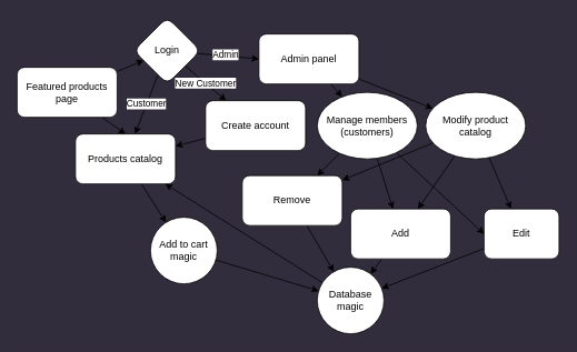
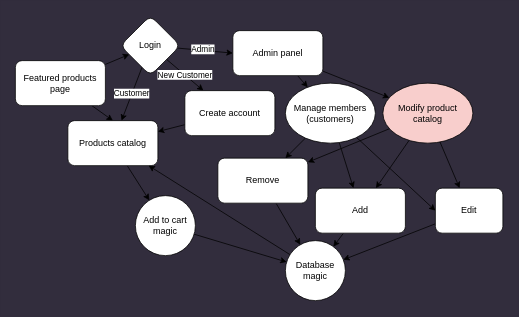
  <mxCell id="0" />
  <mxCell id="1" parent="0" />
  <mxCell id="2" style="edgeStyle=none;html=1;entryX=0.5;entryY=0;entryDx=0;entryDy=0;rounded=1;" parent="1" source="4" target="6" edge="1"><mxGeometry relative="1" as="geometry" /></mxCell>
  <mxCell id="3" style="edgeStyle=none;html=1;rounded=1;" parent="1" source="4" target="11" edge="1"><mxGeometry relative="1" as="geometry" /></mxCell>
  <mxCell id="4" value="Featured products page" style="rounded=1;whiteSpace=wrap;html=1;" parent="1" vertex="1"><mxGeometry x="20" y="80" width="120" height="60" as="geometry" /></mxCell>
  <mxCell id="5" style="edgeStyle=none;html=1;rounded=1;" parent="1" source="6" target="32" edge="1"><mxGeometry relative="1" as="geometry" /></mxCell>
  <mxCell id="6" value="Products catalog" style="whiteSpace=wrap;html=1;rounded=1;" parent="1" vertex="1"><mxGeometry x="90" y="160" width="120" height="60" as="geometry" /></mxCell>
  <mxCell id="7" value="Customer" style="edgeStyle=none;html=1;rounded=1;" parent="1" source="11" target="6" edge="1"><mxGeometry relative="1" as="geometry" /></mxCell>
  <mxCell id="8" style="edgeStyle=none;html=1;entryX=0;entryY=0.5;entryDx=0;entryDy=0;rounded=1;" parent="1" source="11" target="14" edge="1"><mxGeometry relative="1" as="geometry" /></mxCell>
  <mxCell id="9" value="Admin" style="edgeLabel;html=1;align=center;verticalAlign=middle;resizable=0;points=[];rounded=1;" parent="8" vertex="1" connectable="0"><mxGeometry x="-0.097" y="2" relative="1" as="geometry"><mxPoint as="offset" /></mxGeometry></mxCell>
  <mxCell id="10" value="New Customer" style="edgeStyle=none;rounded=1;html=1;" parent="1" source="11" target="34" edge="1"><mxGeometry relative="1" as="geometry" /></mxCell>
  <mxCell id="11" value="Login" style="rhombus;whiteSpace=wrap;html=1;rounded=1;" parent="1" vertex="1"><mxGeometry x="160" y="20" width="80" height="80" as="geometry" /></mxCell>
  <mxCell id="12" style="edgeStyle=none;html=1;rounded=1;" parent="1" source="14" target="23" edge="1"><mxGeometry relative="1" as="geometry"><mxPoint x="540" y="20" as="targetPoint" /></mxGeometry></mxCell>
  <mxCell id="13" style="edgeStyle=none;html=1;rounded=1;" parent="1" source="14" edge="1" target="30"><mxGeometry relative="1" as="geometry"><mxPoint x="406" y="90" as="targetPoint" /></mxGeometry></mxCell>
  <mxCell id="14" value="Admin panel" style="rounded=1;whiteSpace=wrap;html=1;" parent="1" vertex="1"><mxGeometry x="310" y="40" width="120" height="60" as="geometry" /></mxCell>
  <mxCell id="15" style="edgeStyle=none;html=1;rounded=1;" parent="1" source="23" target="20" edge="1"><mxGeometry relative="1" as="geometry"><mxPoint x="720" y="130" as="sourcePoint" /><mxPoint x="780" y="210" as="targetPoint" /></mxGeometry></mxCell>
  <mxCell id="16" style="edgeStyle=none;html=1;rounded=1;" parent="1" source="30" target="20" edge="1"><mxGeometry relative="1" as="geometry"><mxPoint x="466" y="81.449" as="sourcePoint" /></mxGeometry></mxCell>
  <mxCell id="17" style="edgeStyle=none;html=1;entryX=0;entryY=0.5;entryDx=0;entryDy=0;rounded=1;" parent="1" source="30" target="27" edge="1"><mxGeometry relative="1" as="geometry"><mxPoint x="466" y="106.087" as="sourcePoint" /></mxGeometry></mxCell>
  <mxCell id="18" style="edgeStyle=none;html=1;rounded=1;" parent="1" source="30" target="25" edge="1"><mxGeometry relative="1" as="geometry"><mxPoint x="438.333" y="110" as="sourcePoint" /></mxGeometry></mxCell>
  <mxCell id="19" style="edgeStyle=none;html=1;rounded=1;" parent="1" source="20" target="29" edge="1"><mxGeometry relative="1" as="geometry" /></mxCell>
  <mxCell id="20" value="Add" style="rounded=1;whiteSpace=wrap;html=1;" parent="1" vertex="1"><mxGeometry x="420" y="250" width="120" height="60" as="geometry" /></mxCell>
  <mxCell id="21" style="edgeStyle=none;html=1;rounded=1;" parent="1" source="23" target="25" edge="1"><mxGeometry relative="1" as="geometry"><mxPoint x="660" y="170" as="sourcePoint" /></mxGeometry></mxCell>
  <mxCell id="22" style="edgeStyle=none;html=1;rounded=1;" parent="1" source="23" target="27" edge="1"><mxGeometry relative="1" as="geometry"><mxPoint x="702.426" y="158.284" as="sourcePoint" /><Array as="points" /></mxGeometry></mxCell>
- <mxCell id="23" value="Modify product catalog" style="ellipse;whiteSpace=wrap;html=1;rounded=1;" parent="1" vertex="1"><mxGeometry x="510" y="110" width="120" height="80" as="geometry" /></mxCell>
+ <mxCell id="23" value="Modify product catalog" style="ellipse;whiteSpace=wrap;html=1;rounded=1;fillColor=#f8cecc;" parent="1" vertex="1"><mxGeometry x="510" y="110" width="120" height="80" as="geometry" /></mxCell>
  <mxCell id="24" style="edgeStyle=none;html=1;rounded=1;" parent="1" source="25" target="29" edge="1"><mxGeometry relative="1" as="geometry" /></mxCell>
  <mxCell id="25" value="Remove" style="rounded=1;whiteSpace=wrap;html=1;" parent="1" vertex="1"><mxGeometry x="290" y="210" width="120" height="60" as="geometry" /></mxCell>
  <mxCell id="26" style="edgeStyle=none;html=1;rounded=1;" parent="1" source="27" target="29" edge="1"><mxGeometry relative="1" as="geometry" /></mxCell>
  <mxCell id="27" value="Edit" style="rounded=1;whiteSpace=wrap;html=1;" parent="1" vertex="1"><mxGeometry x="580" y="250" width="90" height="60" as="geometry" /></mxCell>
  <mxCell id="28" style="edgeStyle=none;rounded=1;html=1;" parent="1" source="29" target="6" edge="1"><mxGeometry relative="1" as="geometry" /></mxCell>
  <mxCell id="29" value="Database magic" style="ellipse;whiteSpace=wrap;html=1;aspect=fixed;rounded=1;" parent="1" vertex="1"><mxGeometry x="380" y="320" width="80" height="80" as="geometry" /></mxCell>
  <mxCell id="30" value="Manage members (customers)" style="ellipse;whiteSpace=wrap;html=1;rounded=1;" parent="1" vertex="1"><mxGeometry x="380" y="110" width="120" height="80" as="geometry" /></mxCell>
  <mxCell id="31" style="edgeStyle=none;rounded=1;html=1;" parent="1" source="32" target="29" edge="1"><mxGeometry relative="1" as="geometry" /></mxCell>
  <mxCell id="32" value="Add to cart magic" style="ellipse;whiteSpace=wrap;html=1;aspect=fixed;rounded=1;" parent="1" vertex="1"><mxGeometry x="180" y="260" width="80" height="80" as="geometry" /></mxCell>
  <mxCell id="33" style="edgeStyle=none;rounded=1;html=1;" parent="1" source="34" target="6" edge="1"><mxGeometry relative="1" as="geometry" /></mxCell>
  <mxCell id="34" value="Create account" style="rounded=1;whiteSpace=wrap;html=1;" parent="1" vertex="1"><mxGeometry x="246" y="120" width="120" height="60" as="geometry" /></mxCell>
